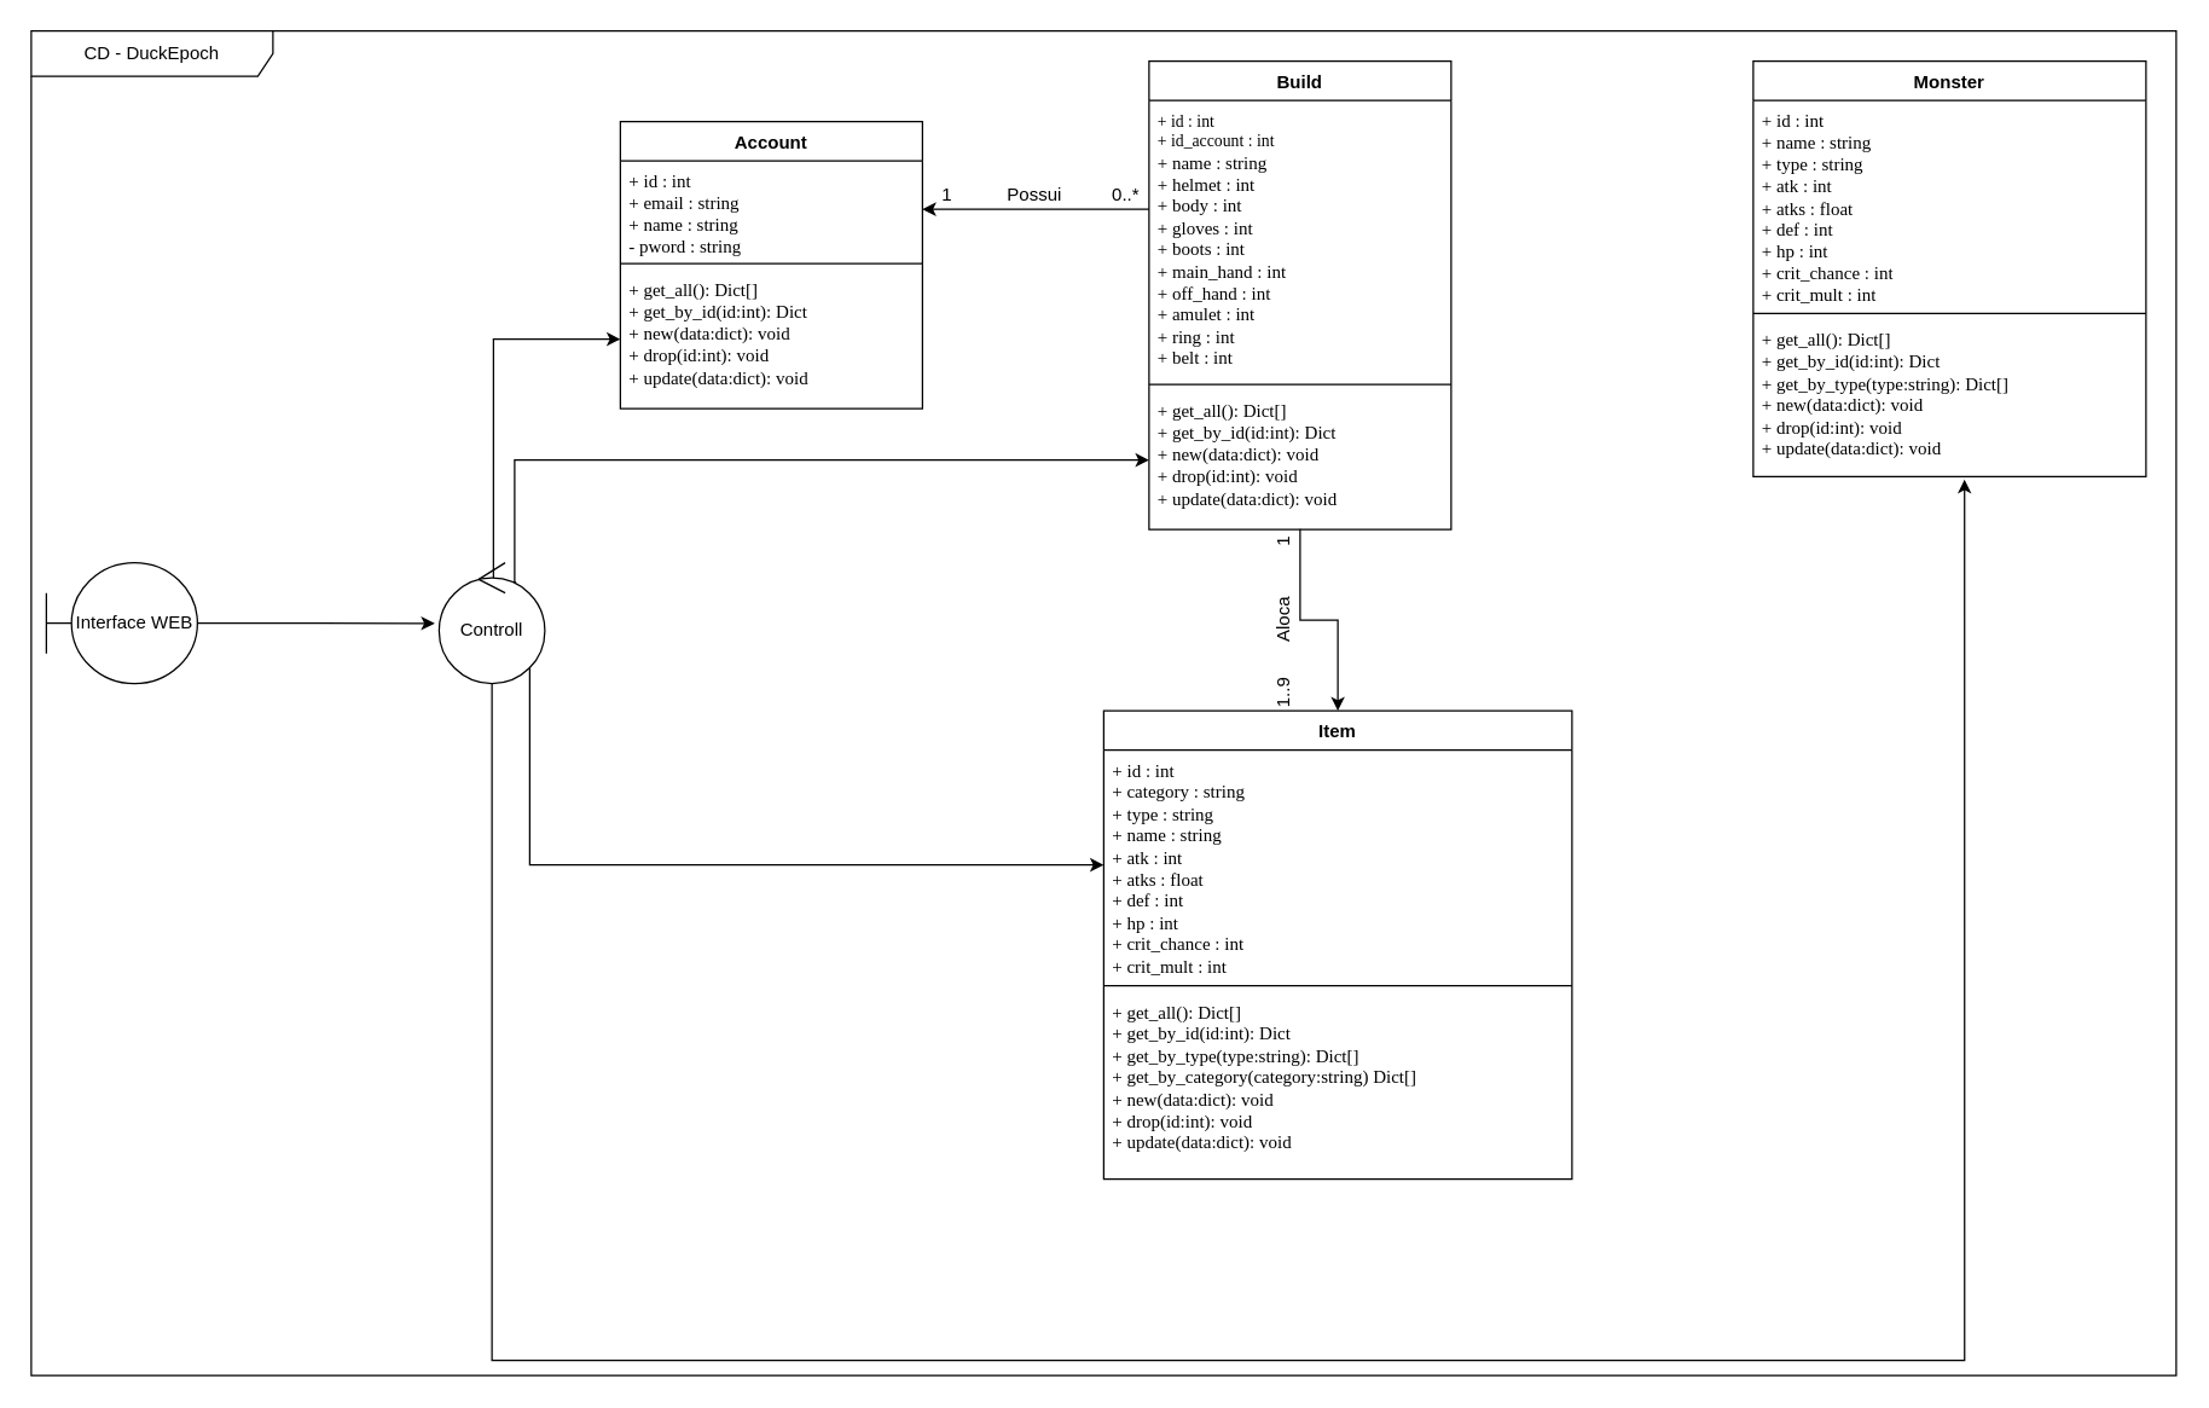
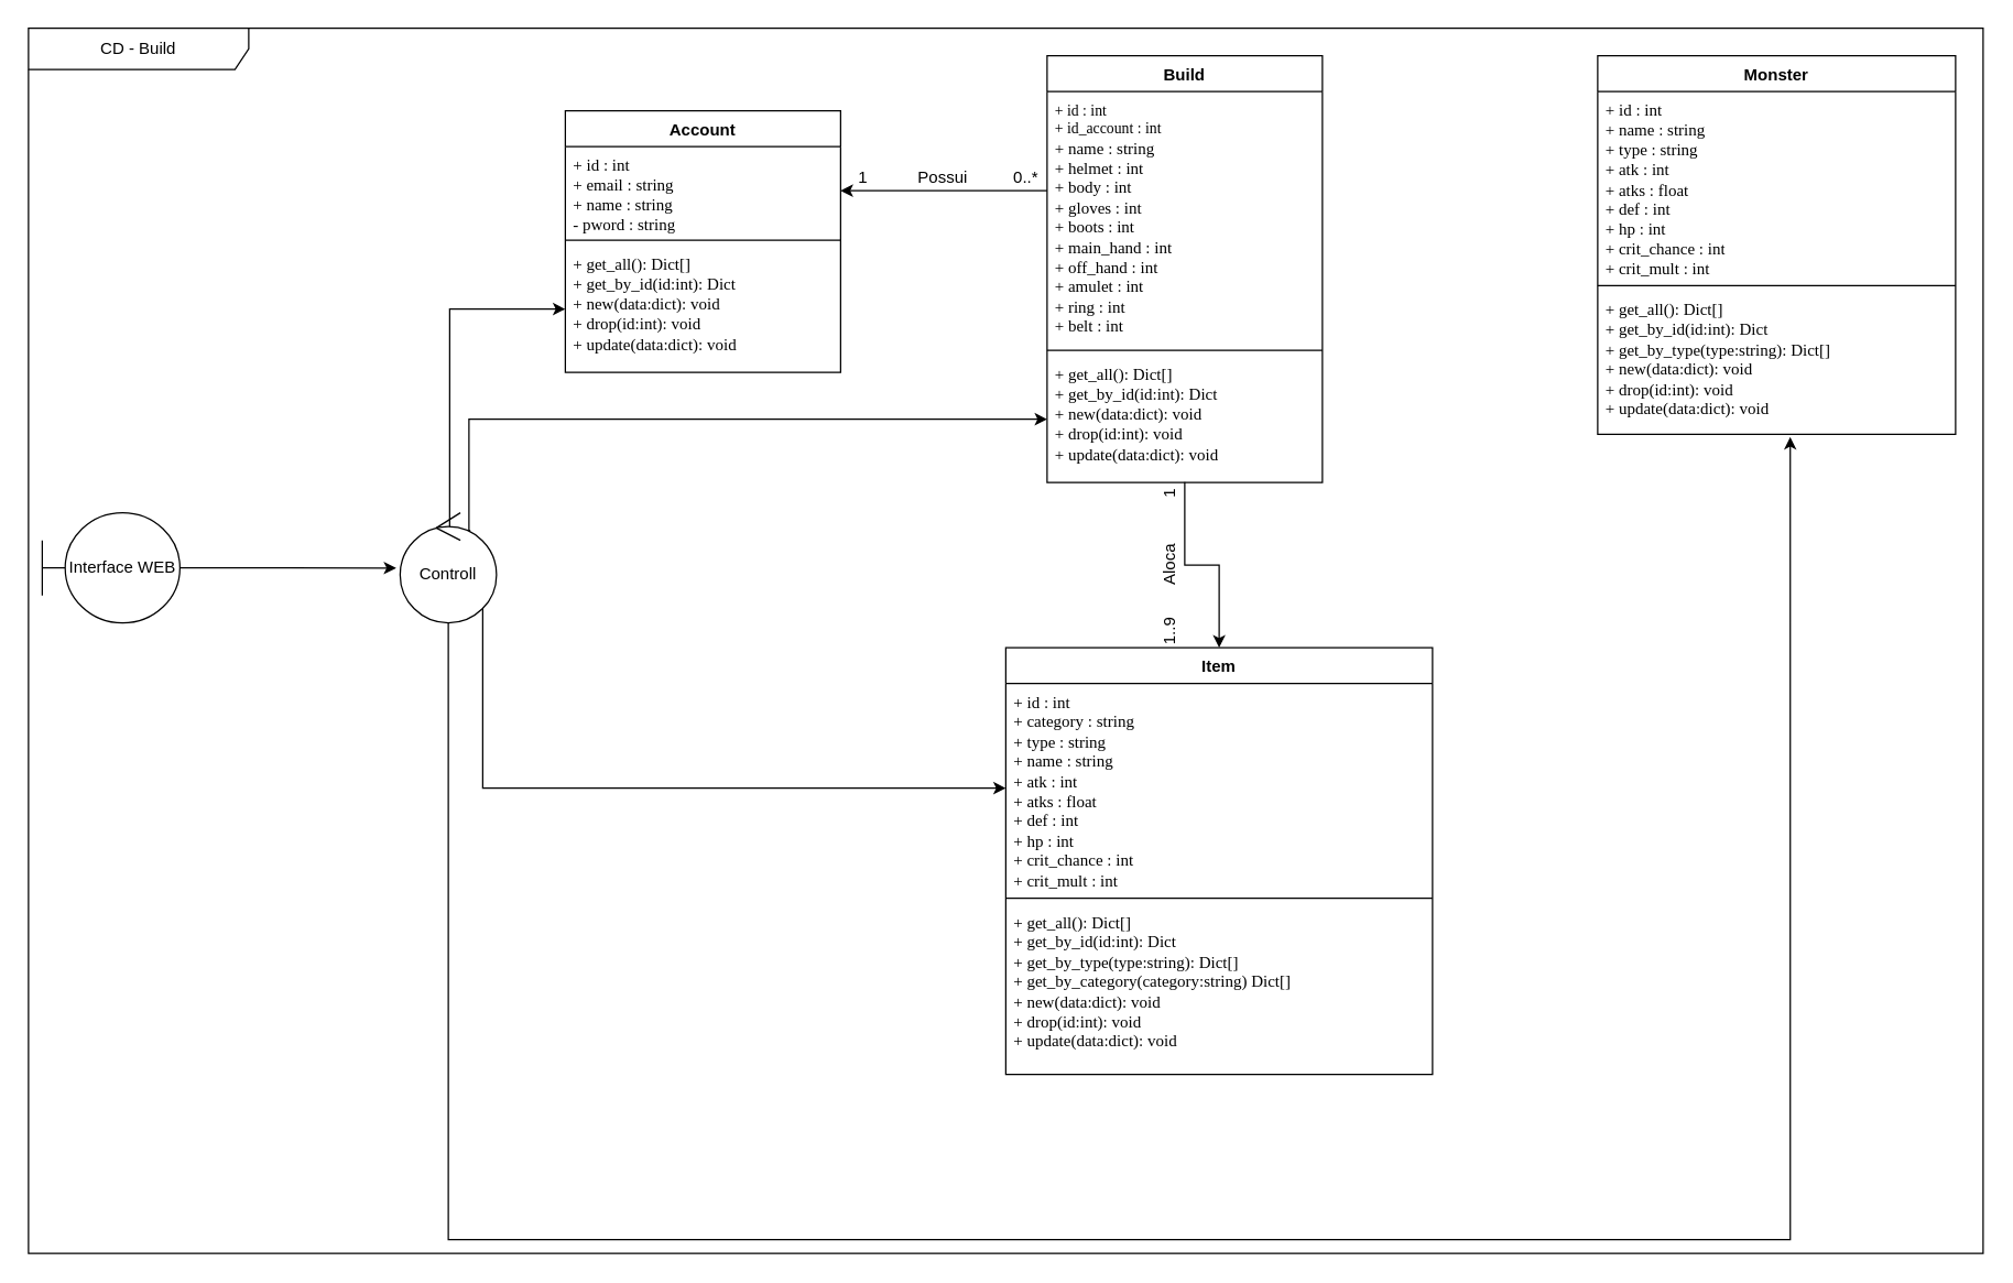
  <mxCell id="0" />
  <mxCell id="1" parent="0" />
  <mxCell id="2" style="edgeStyle=orthogonalEdgeStyle;rounded=0;orthogonalLoop=1;jettySize=auto;html=1;entryX=0;entryY=0.5;entryDx=0;entryDy=0;exitX=0.514;exitY=0.125;exitDx=0;exitDy=0;exitPerimeter=0;" edge="1" parent="1" source="5" target="10"><mxGeometry relative="1" as="geometry" /></mxCell>
  <mxCell id="3" style="edgeStyle=orthogonalEdgeStyle;rounded=0;orthogonalLoop=1;jettySize=auto;html=1;entryX=0;entryY=0.5;entryDx=0;entryDy=0;exitX=0.729;exitY=0.163;exitDx=0;exitDy=0;exitPerimeter=0;" edge="1" parent="1" source="5" target="14"><mxGeometry relative="1" as="geometry"><Array as="points"><mxPoint x="340" y="385" /><mxPoint x="340" y="304" /></Array></mxGeometry></mxCell>
  <mxCell id="4" style="edgeStyle=orthogonalEdgeStyle;rounded=0;orthogonalLoop=1;jettySize=auto;html=1;entryX=0;entryY=0.5;entryDx=0;entryDy=0;" edge="1" parent="1" source="5" target="20"><mxGeometry relative="1" as="geometry"><Array as="points"><mxPoint x="350" y="572" /></Array></mxGeometry></mxCell>
  <mxCell id="5" value="Controll" style="ellipse;shape=umlControl;whiteSpace=wrap;html=1;" vertex="1" parent="1"><mxGeometry x="290" y="372" width="70" height="80" as="geometry" /></mxCell>
  <mxCell id="6" value="Interface WEB" style="shape=umlBoundary;whiteSpace=wrap;html=1;" vertex="1" parent="1"><mxGeometry x="30" y="372" width="100" height="80" as="geometry" /></mxCell>
  <mxCell id="7" value="Account" style="swimlane;fontStyle=1;align=center;verticalAlign=top;childLayout=stackLayout;horizontal=1;startSize=26;horizontalStack=0;resizeParent=1;resizeParentMax=0;resizeLast=0;collapsible=1;marginBottom=0;whiteSpace=wrap;html=1;" vertex="1" parent="1"><mxGeometry x="410" y="80" width="200" height="190" as="geometry" /></mxCell>
  <mxCell id="8" value="+ id : int&lt;div&gt;+ email : string&lt;/div&gt;&lt;div&gt;+ name : string&lt;/div&gt;&lt;div&gt;- pword : string&lt;/div&gt;" style="text;strokeColor=none;fillColor=none;align=left;verticalAlign=top;spacingLeft=4;spacingRight=4;overflow=hidden;rotatable=0;points=[[0,0.5],[1,0.5]];portConstraint=eastwest;whiteSpace=wrap;html=1;fontFamily=Lucida Console;" vertex="1" parent="7"><mxGeometry y="26" width="200" height="64" as="geometry" /></mxCell>
  <mxCell id="9" value="" style="line;strokeWidth=1;fillColor=none;align=left;verticalAlign=middle;spacingTop=-1;spacingLeft=3;spacingRight=3;rotatable=0;labelPosition=right;points=[];portConstraint=eastwest;strokeColor=inherit;" vertex="1" parent="7"><mxGeometry y="90" width="200" height="8" as="geometry" /></mxCell>
  <mxCell id="10" value="&lt;font face=&quot;Lucida Console&quot;&gt;+ get_all(): Dict[]&lt;/font&gt;&lt;div&gt;&lt;font face=&quot;Lucida Console&quot;&gt;+ get_by_id(id:int):&amp;nbsp;&lt;/font&gt;&lt;span style=&quot;font-family: &amp;quot;Lucida Console&amp;quot;; background-color: initial;&quot;&gt;Dict&lt;/span&gt;&lt;/div&gt;&lt;div&gt;&lt;font face=&quot;Lucida Console&quot;&gt;+ new(data:dict): void&lt;/font&gt;&lt;/div&gt;&lt;div&gt;&lt;font face=&quot;Lucida Console&quot;&gt;+ drop(id:int): void&lt;/font&gt;&lt;/div&gt;&lt;div&gt;&lt;font face=&quot;Lucida Console&quot;&gt;+ update(data:dict): void&lt;/font&gt;&lt;/div&gt;" style="text;strokeColor=none;fillColor=none;align=left;verticalAlign=top;spacingLeft=4;spacingRight=4;overflow=hidden;rotatable=0;points=[[0,0.5],[1,0.5]];portConstraint=eastwest;whiteSpace=wrap;html=1;" vertex="1" parent="7"><mxGeometry y="98" width="200" height="92" as="geometry" /></mxCell>
  <mxCell id="11" value="Build" style="swimlane;fontStyle=1;align=center;verticalAlign=top;childLayout=stackLayout;horizontal=1;startSize=26;horizontalStack=0;resizeParent=1;resizeParentMax=0;resizeLast=0;collapsible=1;marginBottom=0;whiteSpace=wrap;html=1;" vertex="1" parent="1"><mxGeometry y="40" width="200" height="310" as="geometry" x="760" /></mxCell>
  <mxCell id="12" value="&lt;div style=&quot;&quot;&gt;&lt;font style=&quot;font-size: 11px;&quot;&gt;+ id : int&lt;/font&gt;&lt;div style=&quot;font-size: 11px;&quot;&gt;&lt;font&gt;+ id_account : int&lt;br&gt;&lt;/font&gt;&lt;div&gt;&lt;span style=&quot;background-color: initial;&quot;&gt;&lt;font style=&quot;font-size: 12px;&quot;&gt;+ name : string&lt;/font&gt;&lt;/span&gt;&lt;/div&gt;&lt;/div&gt;&lt;div style=&quot;&quot;&gt;&lt;span style=&quot;background-color: initial;&quot;&gt;&lt;font&gt;+ helmet : int&lt;/font&gt;&lt;/span&gt;&lt;/div&gt;&lt;div style=&quot;&quot;&gt;&lt;font&gt;&lt;span style=&quot;background-color: initial;&quot;&gt;+ body : int&lt;/span&gt;&lt;br&gt;&lt;/font&gt;&lt;/div&gt;&lt;div style=&quot;&quot;&gt;&lt;font&gt;&lt;span style=&quot;background-color: initial;&quot;&gt;+ gloves : int&lt;/span&gt;&lt;br&gt;&lt;/font&gt;&lt;/div&gt;&lt;div style=&quot;&quot;&gt;&lt;font&gt;&lt;span style=&quot;background-color: initial;&quot;&gt;+ boots : int&lt;/span&gt;&lt;br&gt;&lt;/font&gt;&lt;/div&gt;&lt;div style=&quot;&quot;&gt;&lt;font&gt;&lt;span style=&quot;background-color: initial;&quot;&gt;+ main_hand : int&lt;/span&gt;&lt;br&gt;&lt;/font&gt;&lt;/div&gt;&lt;div style=&quot;&quot;&gt;&lt;font&gt;&lt;span style=&quot;background-color: initial;&quot;&gt;+ off_hand : int&lt;/span&gt;&lt;br&gt;&lt;/font&gt;&lt;/div&gt;&lt;div style=&quot;&quot;&gt;&lt;font&gt;&lt;span style=&quot;background-color: initial;&quot;&gt;+ amulet : int&lt;/span&gt;&lt;br&gt;&lt;/font&gt;&lt;/div&gt;&lt;div style=&quot;&quot;&gt;&lt;span style=&quot;background-color: initial;&quot;&gt;&lt;font&gt;+ ring : int&lt;/font&gt;&lt;/span&gt;&lt;br&gt;&lt;/div&gt;&lt;div style=&quot;&quot;&gt;&lt;span style=&quot;background-color: initial;&quot;&gt;+ belt : int&lt;/span&gt;&lt;/div&gt;&lt;/div&gt;" style="text;strokeColor=none;fillColor=none;align=left;verticalAlign=top;spacingLeft=4;spacingRight=4;overflow=hidden;rotatable=0;points=[[0,0.5],[1,0.5]];portConstraint=eastwest;whiteSpace=wrap;html=1;fontFamily=Lucida Console;" vertex="1" parent="11"><mxGeometry y="26" width="200" height="184" as="geometry" /></mxCell>
  <mxCell id="13" value="" style="line;strokeWidth=1;fillColor=none;align=left;verticalAlign=middle;spacingTop=-1;spacingLeft=3;spacingRight=3;rotatable=0;labelPosition=right;points=[];portConstraint=eastwest;strokeColor=inherit;" vertex="1" parent="11"><mxGeometry y="210" width="200" height="8" as="geometry" /></mxCell>
  <mxCell id="14" value="&lt;font face=&quot;Lucida Console&quot;&gt;+ get_all(): Dict[]&lt;/font&gt;&lt;div&gt;&lt;font face=&quot;Lucida Console&quot;&gt;+ get_by_id(id:int):&amp;nbsp;&lt;/font&gt;&lt;span style=&quot;font-family: &amp;quot;Lucida Console&amp;quot;; background-color: initial;&quot;&gt;Dict&lt;/span&gt;&lt;/div&gt;&lt;div&gt;&lt;font face=&quot;Lucida Console&quot;&gt;+ new(data:dict): void&lt;/font&gt;&lt;/div&gt;&lt;div&gt;&lt;font face=&quot;Lucida Console&quot;&gt;+ drop(id:int): void&lt;/font&gt;&lt;/div&gt;&lt;div&gt;&lt;font face=&quot;Lucida Console&quot;&gt;+ update(data:dict): void&lt;/font&gt;&lt;/div&gt;" style="text;strokeColor=none;fillColor=none;align=left;verticalAlign=top;spacingLeft=4;spacingRight=4;overflow=hidden;rotatable=0;points=[[0,0.5],[1,0.5]];portConstraint=eastwest;whiteSpace=wrap;html=1;" vertex="1" parent="11"><mxGeometry y="218" width="200" height="92" as="geometry" /></mxCell>
  <mxCell id="15" value="Monster" style="swimlane;fontStyle=1;align=center;verticalAlign=top;childLayout=stackLayout;horizontal=1;startSize=26;horizontalStack=0;resizeParent=1;resizeParentMax=0;resizeLast=0;collapsible=1;marginBottom=0;whiteSpace=wrap;html=1;" vertex="1" parent="1"><mxGeometry x="1160" y="40" width="260" height="275" as="geometry" /></mxCell>
  <mxCell id="16" value="+ id : int&lt;div&gt;+ name : string&lt;br&gt;&lt;/div&gt;&lt;div&gt;+ type : string&lt;br&gt;&lt;/div&gt;&lt;div&gt;+ atk : int&lt;br&gt;&lt;/div&gt;&lt;div&gt;+ atks : float&lt;br&gt;&lt;/div&gt;&lt;div&gt;+ def : int&lt;/div&gt;&lt;div&gt;+ hp : int&lt;br&gt;&lt;/div&gt;&lt;div&gt;+ crit_chance : int&lt;br&gt;&lt;/div&gt;&lt;div&gt;+ crit_mult : int&lt;br&gt;&lt;/div&gt;" style="text;strokeColor=none;fillColor=none;align=left;verticalAlign=top;spacingLeft=4;spacingRight=4;overflow=hidden;rotatable=0;points=[[0,0.5],[1,0.5]];portConstraint=eastwest;whiteSpace=wrap;html=1;fontFamily=Lucida Console;" vertex="1" parent="15"><mxGeometry y="26" width="260" height="137" as="geometry" /></mxCell>
  <mxCell id="17" value="" style="line;strokeWidth=1;fillColor=none;align=left;verticalAlign=middle;spacingTop=-1;spacingLeft=3;spacingRight=3;rotatable=0;labelPosition=right;points=[];portConstraint=eastwest;strokeColor=inherit;" vertex="1" parent="15"><mxGeometry y="163" width="260" height="8" as="geometry" /></mxCell>
  <mxCell id="18" value="&lt;font face=&quot;Lucida Console&quot;&gt;+ get_all(): Dict[]&lt;/font&gt;&lt;div&gt;&lt;font face=&quot;Lucida Console&quot;&gt;+ get_by_id(id:int): Dict&lt;/font&gt;&lt;/div&gt;&lt;div&gt;&lt;font face=&quot;Lucida Console&quot;&gt;+ get_by_type(type:string): Dict[]&lt;/font&gt;&lt;/div&gt;&lt;div&gt;&lt;font face=&quot;Lucida Console&quot;&gt;+ new(data:dict): void&lt;/font&gt;&lt;/div&gt;&lt;div&gt;&lt;font face=&quot;Lucida Console&quot;&gt;+ drop(id:int): void&lt;/font&gt;&lt;/div&gt;&lt;div&gt;&lt;font face=&quot;Lucida Console&quot;&gt;+ update(data:dict): void&lt;/font&gt;&lt;/div&gt;" style="text;strokeColor=none;fillColor=none;align=left;verticalAlign=top;spacingLeft=4;spacingRight=4;overflow=hidden;rotatable=0;points=[[0,0.5],[1,0.5]];portConstraint=eastwest;whiteSpace=wrap;html=1;" vertex="1" parent="15"><mxGeometry y="171" width="260" height="104" as="geometry" /></mxCell>
  <mxCell id="19" value="Item" style="swimlane;fontStyle=1;align=center;verticalAlign=top;childLayout=stackLayout;horizontal=1;startSize=26;horizontalStack=0;resizeParent=1;resizeParentMax=0;resizeLast=0;collapsible=1;marginBottom=0;whiteSpace=wrap;html=1;" vertex="1" parent="1"><mxGeometry x="730" y="470" width="310" height="310" as="geometry" /></mxCell>
  <mxCell id="20" value="+ id : int&lt;div&gt;+ category : string&lt;/div&gt;&lt;div&gt;+ type : string&lt;/div&gt;&lt;div&gt;+ name : string&lt;/div&gt;&lt;div&gt;+ atk : int&lt;/div&gt;&lt;div&gt;+ atks : float&lt;/div&gt;&lt;div&gt;+ def : int&lt;/div&gt;&lt;div&gt;+ hp : int&lt;/div&gt;&lt;div&gt;+ crit_chance : int&lt;/div&gt;&lt;div&gt;+ crit_mult : int&lt;/div&gt;" style="text;strokeColor=none;fillColor=none;align=left;verticalAlign=top;spacingLeft=4;spacingRight=4;overflow=hidden;rotatable=0;points=[[0,0.5],[1,0.5]];portConstraint=eastwest;whiteSpace=wrap;html=1;fontFamily=Lucida Console;" vertex="1" parent="19"><mxGeometry y="26" width="310" height="152" as="geometry" /></mxCell>
  <mxCell id="21" value="" style="line;strokeWidth=1;fillColor=none;align=left;verticalAlign=middle;spacingTop=-1;spacingLeft=3;spacingRight=3;rotatable=0;labelPosition=right;points=[];portConstraint=eastwest;strokeColor=inherit;" vertex="1" parent="19"><mxGeometry y="178" width="310" height="8" as="geometry" /></mxCell>
  <mxCell id="22" value="&lt;font face=&quot;Lucida Console&quot;&gt;+ get_all(): Dict[]&lt;/font&gt;&lt;div&gt;&lt;font face=&quot;Lucida Console&quot;&gt;+ get_by_id(id:int):&amp;nbsp;&lt;/font&gt;&lt;span style=&quot;font-family: &amp;quot;Lucida Console&amp;quot;; background-color: initial;&quot;&gt;Dict&lt;/span&gt;&lt;/div&gt;&lt;div&gt;&lt;span style=&quot;font-family: &amp;quot;Lucida Console&amp;quot;; background-color: initial;&quot;&gt;+ get_by_type(type:string): Dict[]&lt;/span&gt;&lt;/div&gt;&lt;div&gt;&lt;span style=&quot;font-family: &amp;quot;Lucida Console&amp;quot;; background-color: initial;&quot;&gt;+ get_by_category(category:string) Dict[]&lt;/span&gt;&lt;/div&gt;&lt;div&gt;&lt;font face=&quot;Lucida Console&quot;&gt;+ new(data:dict): void&lt;/font&gt;&lt;/div&gt;&lt;div&gt;&lt;font face=&quot;Lucida Console&quot;&gt;+ drop(id:int): void&lt;/font&gt;&lt;/div&gt;&lt;div&gt;&lt;font face=&quot;Lucida Console&quot;&gt;+ update(data:dict): void&lt;/font&gt;&lt;/div&gt;" style="text;strokeColor=none;fillColor=none;align=left;verticalAlign=top;spacingLeft=4;spacingRight=4;overflow=hidden;rotatable=0;points=[[0,0.5],[1,0.5]];portConstraint=eastwest;whiteSpace=wrap;html=1;" vertex="1" parent="19"><mxGeometry y="186" width="310" height="124" as="geometry" /></mxCell>
  <mxCell id="23" value="" style="edgeStyle=orthogonalEdgeStyle;rounded=0;orthogonalLoop=1;jettySize=auto;html=1;exitX=1;exitY=0.5;exitDx=0;exitDy=0;entryX=0;entryY=0.391;entryDx=0;entryDy=0;entryPerimeter=0;startArrow=classic;startFill=1;endArrow=none;endFill=0;" edge="1" parent="1" source="8" target="12"><mxGeometry x="0.002" y="28" relative="1" as="geometry"><mxPoint as="offset" /></mxGeometry></mxCell>
  <mxCell id="24" value="1&amp;nbsp; &amp;nbsp; &amp;nbsp; &amp;nbsp; &amp;nbsp; &amp;nbsp;Possui&amp;nbsp; &amp;nbsp; &amp;nbsp; &amp;nbsp; &amp;nbsp; 0..*" style="text;html=1;align=center;verticalAlign=middle;resizable=0;points=[];autosize=1;strokeColor=none;fillColor=none;" vertex="1" parent="1"><mxGeometry x="613" y="114" width="150" height="30" as="geometry" /></mxCell>
  <mxCell id="25" style="edgeStyle=orthogonalEdgeStyle;rounded=0;orthogonalLoop=1;jettySize=auto;html=1;exitX=0.5;exitY=0;exitDx=0;exitDy=0;entryX=0.5;entryY=0.996;entryDx=0;entryDy=0;entryPerimeter=0;endArrow=none;endFill=0;startArrow=classic;startFill=1;" edge="1" parent="1" source="19" target="14"><mxGeometry relative="1" as="geometry" /></mxCell>
  <mxCell id="26" value="1..9&amp;nbsp; &amp;nbsp; &amp;nbsp; &amp;nbsp;Aloca&amp;nbsp; &amp;nbsp; &amp;nbsp; &amp;nbsp; &amp;nbsp; 1" style="text;html=1;align=center;verticalAlign=middle;resizable=0;points=[];autosize=1;strokeColor=none;fillColor=none;rotation=-90;" vertex="1" parent="1"><mxGeometry x="779" y="397" width="140" height="30" as="geometry" /></mxCell>
  <mxCell id="27" style="edgeStyle=orthogonalEdgeStyle;rounded=0;orthogonalLoop=1;jettySize=auto;html=1;entryX=-0.041;entryY=0.502;entryDx=0;entryDy=0;entryPerimeter=0;" edge="1" parent="1" source="6" target="5"><mxGeometry relative="1" as="geometry" /></mxCell>
  <mxCell id="28" style="edgeStyle=orthogonalEdgeStyle;rounded=0;orthogonalLoop=1;jettySize=auto;html=1;entryX=0.538;entryY=1.019;entryDx=0;entryDy=0;entryPerimeter=0;" edge="1" parent="1" source="5" target="18"><mxGeometry relative="1" as="geometry"><Array as="points"><mxPoint x="325" y="900" /><mxPoint x="1300" y="900" /></Array></mxGeometry></mxCell>
- <mxCell id="29" value="CD - DuckEpoch" style="shape=umlFrame;whiteSpace=wrap;html=1;pointerEvents=0;recursiveResize=0;container=1;collapsible=0;width=160;" vertex="1" parent="1"><mxGeometry x="20" y="20" width="1420" height="890" as="geometry" /></mxCell>
+ <mxCell id="29" value="CD - Build" style="shape=umlFrame;whiteSpace=wrap;html=1;pointerEvents=0;recursiveResize=0;container=1;collapsible=0;width=160;" vertex="1" parent="1"><mxGeometry x="20" y="20" width="1420" height="890" as="geometry" /></mxCell>
